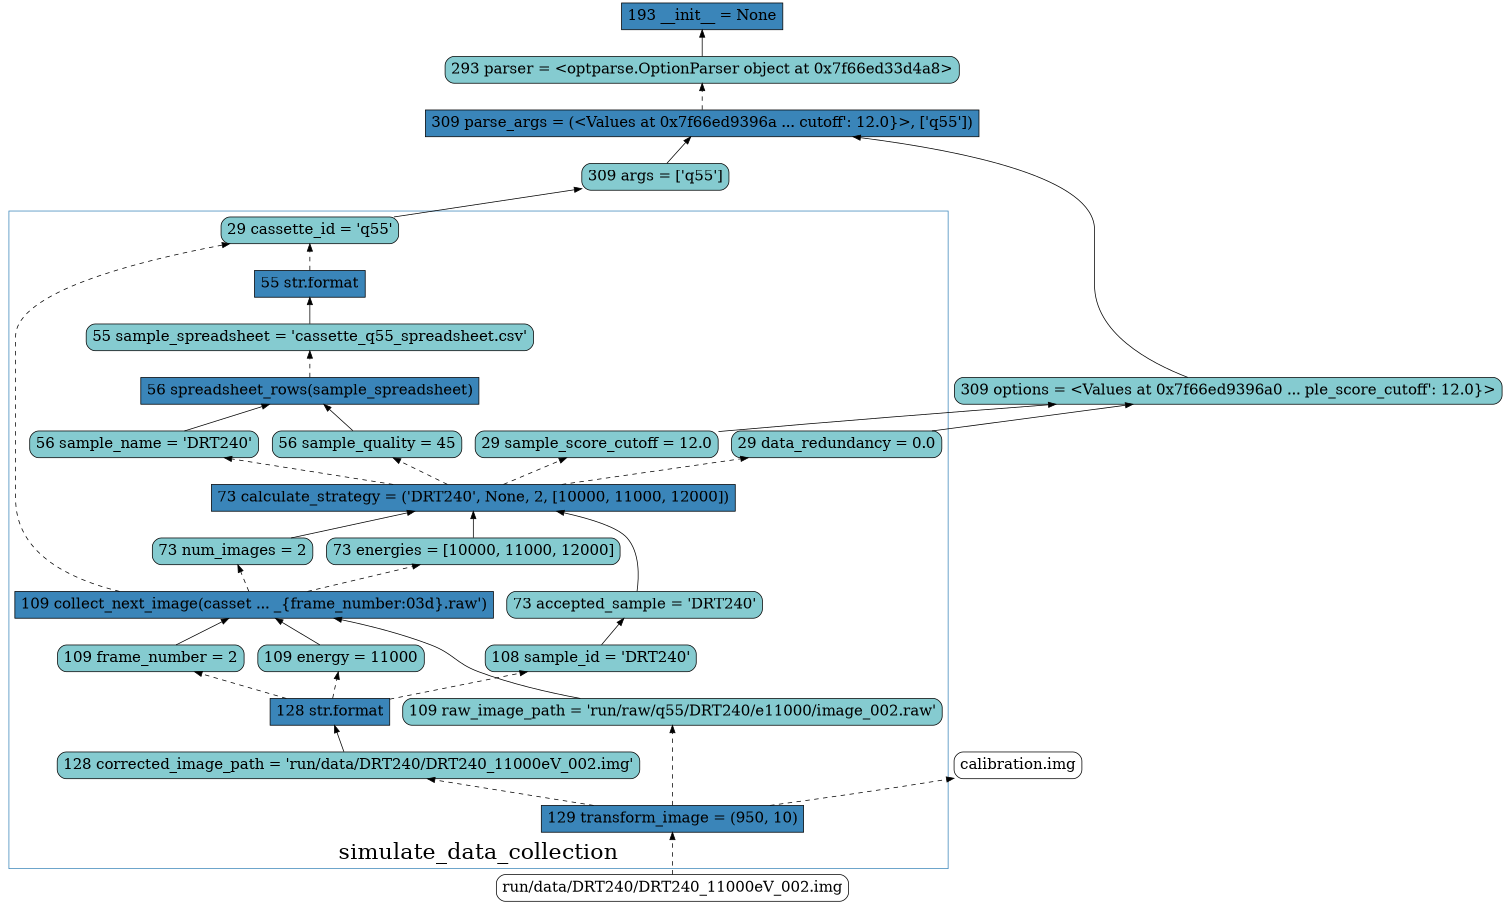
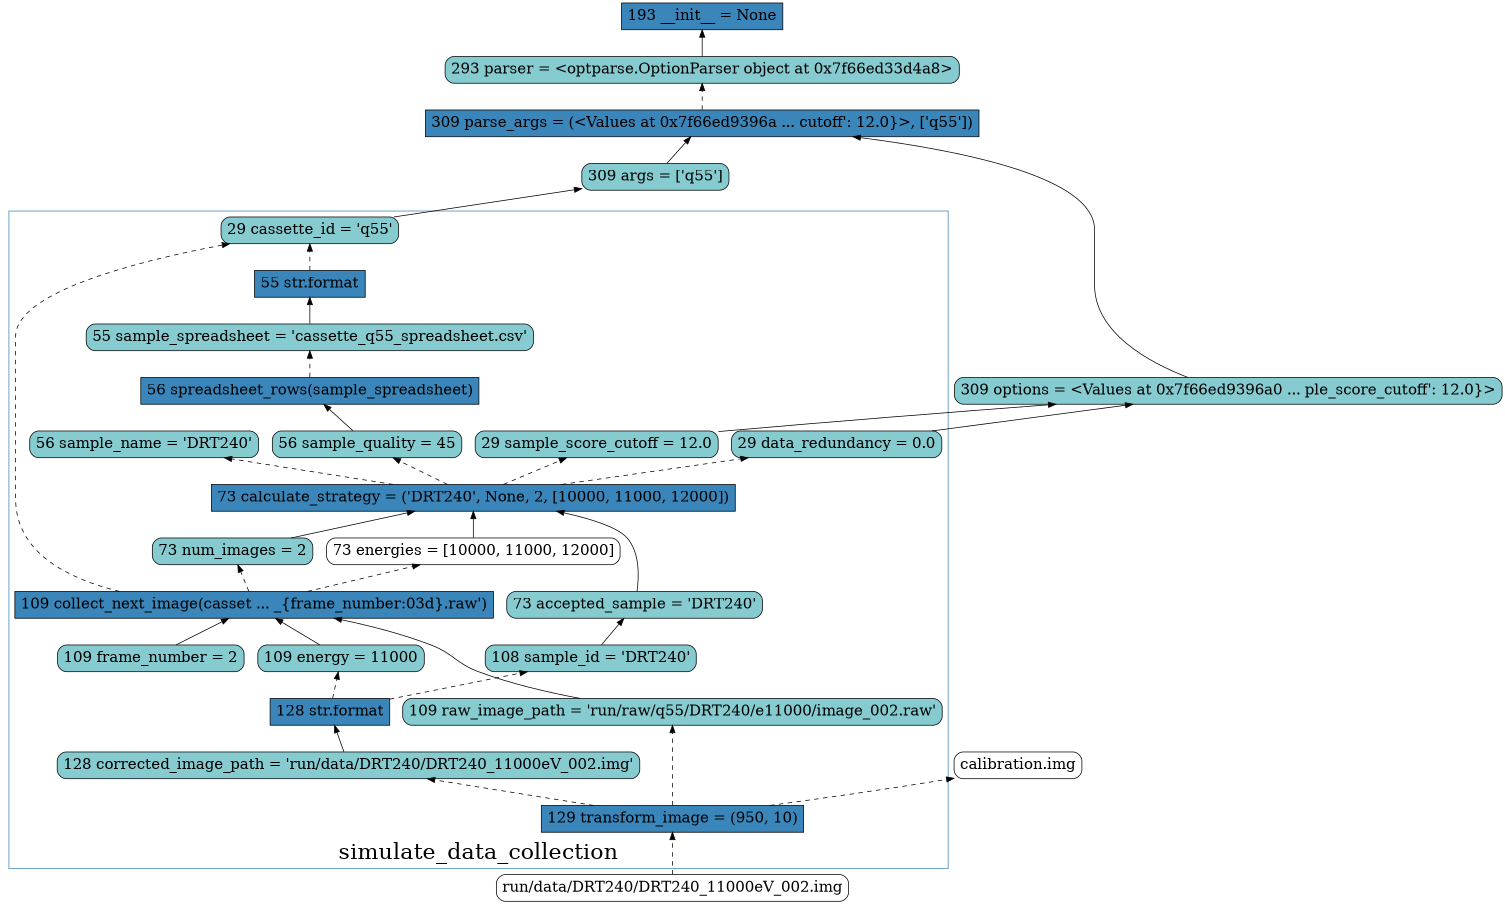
  digraph {
    rankdir=BT
    node [fillcolor="#85CBD0" fontcolor=black fontsize=20 shape=box style="rounded,filled"]
    n1 [label="29 cassette_id = 'q55'"]
    n2 [label="29 sample_score_cutoff = 12.0"]
    n3 [label="29 data_redundancy = 0.0"]
    n4 [fillcolor="#3A85B9" label="55 str.format" style=filled]
    n5 [label="55 sample_spreadsheet = 'cassette_q55_spreadsheet.csv'"]
    n6 [fillcolor="#3A85B9" label="56 spreadsheet_rows(sample_spreadsheet)" style=filled]
    n7 [label="56 sample_name = 'DRT240'"]
    n8 [label="56 sample_quality = 45"]
    n9 [fillcolor="#3A85B9" label="73 calculate_strategy = ('DRT240', None, 2, [10000, 11000, 12000])" style=filled]
-   n10 [label="73 energies = [10000, 11000, 12000]"]
+   n10 [fillcolor=white label="73 energies = [10000, 11000, 12000]"]
    n11 [label="73 accepted_sample = 'DRT240'"]
    n12 [label="73 num_images = 2"]
    n13 [label="108 sample_id = 'DRT240'"]
    n14 [fillcolor="#3A85B9" label="109 collect_next_image(casset ... _{frame_number:03d}.raw')" style=filled]
    n15 [label="109 energy = 11000"]
    n16 [label="109 frame_number = 2"]
    n17 [label="109 raw_image_path = 'run/raw/q55/DRT240/e11000/image_002.raw'"]
    n18 [fillcolor="#3A85B9" label="128 str.format" style=filled]
    n19 [label="128 corrected_image_path = 'run/data/DRT240/DRT240_11000eV_002.img'"]
    n20 [fillcolor="#3A85B9" label="129 transform_image = (950, 10)" style=filled]
    n21 [label="309 args = ['q55']"]
    n22 [label="309 options = <Values at 0x7f66ed9396a0 ... ple_score_cutoff': 12.0}>"]
    n23 [fillcolor=white label="calibration.img"]
    n24 [fillcolor="#3A85B9" label="193 __init__ = None" style=filled]
    n25 [label="293 parser = <optparse.OptionParser object at 0x7f66ed33d4a8>"]
    n26 [fillcolor="#3A85B9" label="309 parse_args = (<Values at 0x7f66ed9396a ... cutoff': 12.0}>, ['q55'])" style=filled]
    n27 [fillcolor=white label="run/data/DRT240/DRT240_11000eV_002.img"]
    subgraph cluster_1 {
      color="#3A85B9"
      fontsize=30
      label="module.__build_class__"
    }
    subgraph cluster_2 {
      color="#3A85B9"
      fontsize=30
      label="module.__build_class__"
    }
    subgraph cluster_3 {
      color="#3A85B9"
      fontsize=30
      label=simulate_data_collection
      n1
      n2
      n3
      n4
      n5
      n6
      n7
      n8
      n9
      n10
      n11
      n12
      n13
      n14
      n15
      n16
      n17
      n18
      n19
      n20
    }
    n1 -> n21
    n2 -> n22
    n3 -> n22
    n4 -> n1 [style=dashed]
    n5 -> n4
    n6 -> n5 [style=dashed]
-   n7 -> n6
    n8 -> n6
    n9 -> n2 [style=dashed]
    n9 -> n3 [style=dashed]
    n9 -> n7 [style=dashed]
    n9 -> n8 [style=dashed]
    n10 -> n9
    n11 -> n9
    n12 -> n9
    n13 -> n11
    n14 -> n1 [style=dashed]
    n14 -> n10 [style=dashed]
    n14 -> n12 [style=dashed]
    n15 -> n14
    n16 -> n14
    n17 -> n14
    n18 -> n13 [style=dashed]
    n18 -> n15 [style=dashed]
-   n18 -> n16 [style=dashed]
    n19 -> n18
    n20 -> n17 [style=dashed]
    n20 -> n19 [style=dashed]
    n20 -> n23 [style=dashed]
    n21 -> n26
    n22 -> n26
    n25 -> n24
    n26 -> n25 [style=dashed]
    n27 -> n20 [style=dashed]
  }
